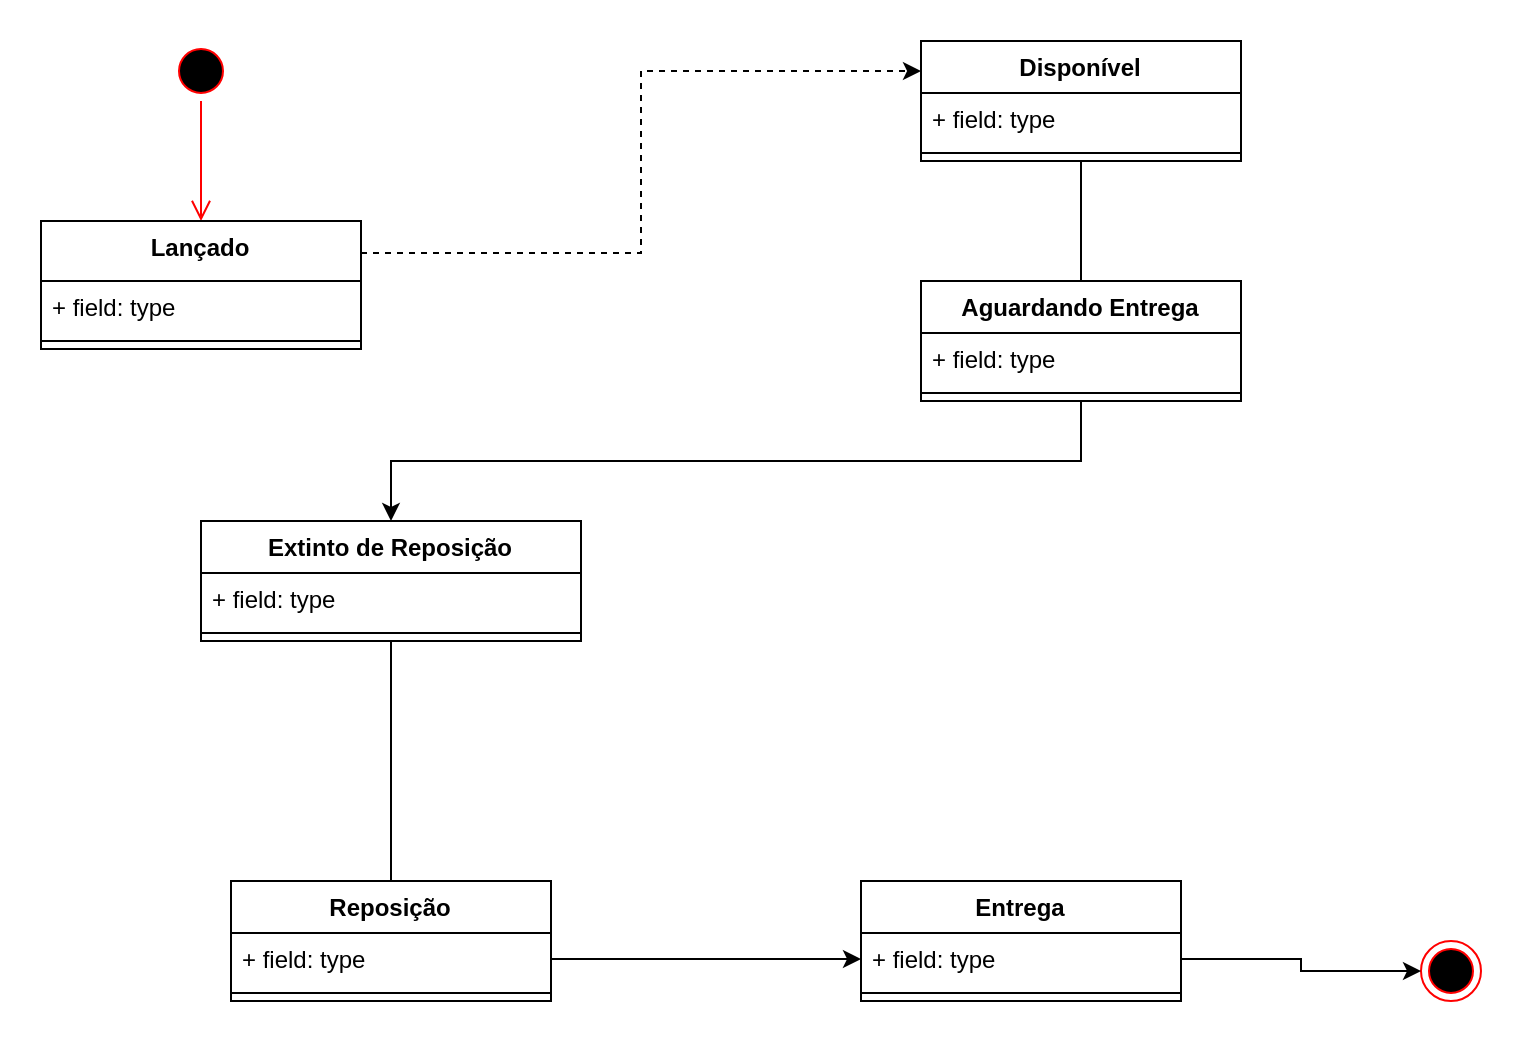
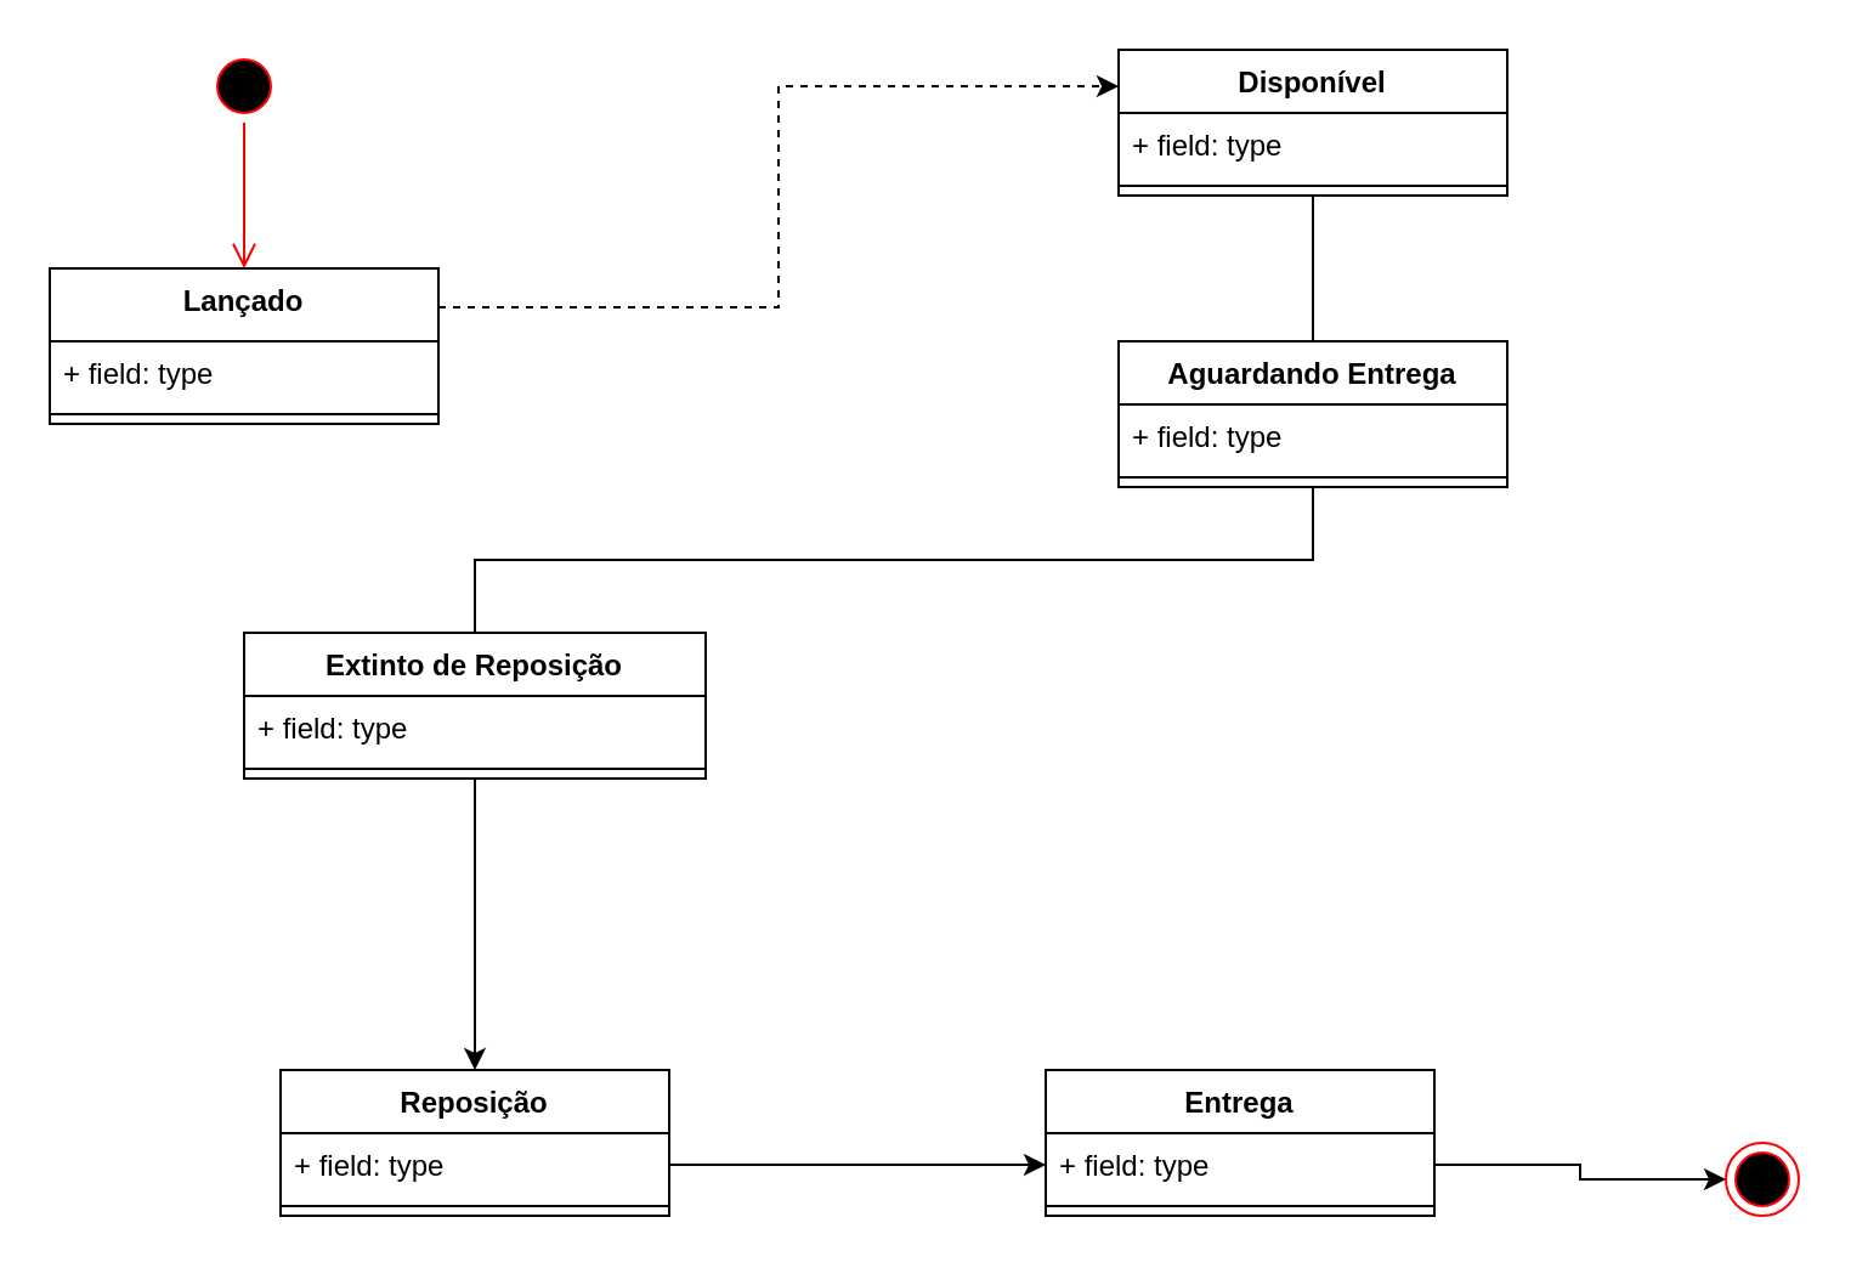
  <mxCell id="0" />
  <mxCell id="1" parent="0" />
  <mxCell id="2" value="" style="ellipse;html=1;shape=startState;fillColor=#000000;strokeColor=#ff0000;" parent="1" vertex="1"><mxGeometry x="85" y="20" width="30" height="30" as="geometry" /></mxCell>
  <mxCell id="3" value="" style="edgeStyle=orthogonalEdgeStyle;html=1;verticalAlign=bottom;endArrow=open;endSize=8;strokeColor=#ff0000;rounded=0;entryX=0.5;entryY=0;entryDx=0;entryDy=0;" parent="1" source="2" edge="1" target="10"><mxGeometry relative="1" as="geometry"><mxPoint x="280" y="60" as="targetPoint" /></mxGeometry></mxCell>
  <mxCell id="4" value="" style="ellipse;html=1;shape=endState;fillColor=#000000;strokeColor=#ff0000;" parent="1" vertex="1"><mxGeometry x="710" y="470" width="30" height="30" as="geometry" /></mxCell>
  <mxCell id="5" style="edgeStyle=orthogonalEdgeStyle;rounded=0;orthogonalLoop=1;jettySize=auto;html=1;exitX=0.5;exitY=1;exitDx=0;exitDy=0;entryX=0.5;entryY=0;entryDx=0;entryDy=0;endArrow=none;" edge="1" parent="1" source="6" target="14"><mxGeometry relative="1" as="geometry" /></mxCell>
  <mxCell id="6" value="Disponível&#10;" style="swimlane;fontStyle=1;align=center;verticalAlign=top;childLayout=stackLayout;horizontal=1;startSize=26;horizontalStack=0;resizeParent=1;resizeParentMax=0;resizeLast=0;collapsible=1;marginBottom=0;" vertex="1" parent="1"><mxGeometry x="460" y="20" width="160" height="60" as="geometry" /></mxCell>
  <mxCell id="7" value="+ field: type" style="text;strokeColor=none;fillColor=none;align=left;verticalAlign=top;spacingLeft=4;spacingRight=4;overflow=hidden;rotatable=0;points=[[0,0.5],[1,0.5]];portConstraint=eastwest;" vertex="1" parent="6"><mxGeometry y="26" width="160" height="26" as="geometry" /></mxCell>
  <mxCell id="8" value="" style="line;strokeWidth=1;fillColor=none;align=left;verticalAlign=middle;spacingTop=-1;spacingLeft=3;spacingRight=3;rotatable=0;labelPosition=right;points=[];portConstraint=eastwest;" vertex="1" parent="6"><mxGeometry y="52" width="160" height="8" as="geometry" /></mxCell>
  <mxCell id="9" style="edgeStyle=orthogonalEdgeStyle;rounded=0;orthogonalLoop=1;jettySize=auto;html=1;exitX=1;exitY=0.25;exitDx=0;exitDy=0;entryX=0;entryY=0.25;entryDx=0;entryDy=0;dashed=1;" edge="1" parent="1" source="10" target="6"><mxGeometry relative="1" as="geometry" /></mxCell>
  <mxCell id="10" value="Lançado" style="swimlane;fontStyle=1;align=center;verticalAlign=top;childLayout=stackLayout;horizontal=1;startSize=30;horizontalStack=0;resizeParent=1;resizeParentMax=0;resizeLast=0;collapsible=1;marginBottom=0;" vertex="1" parent="1"><mxGeometry x="20" y="110" width="160" height="64" as="geometry" /></mxCell>
  <mxCell id="11" value="+ field: type" style="text;strokeColor=none;fillColor=none;align=left;verticalAlign=top;spacingLeft=4;spacingRight=4;overflow=hidden;rotatable=0;points=[[0,0.5],[1,0.5]];portConstraint=eastwest;" vertex="1" parent="10"><mxGeometry y="30" width="160" height="26" as="geometry" /></mxCell>
  <mxCell id="12" value="" style="line;strokeWidth=1;fillColor=none;align=left;verticalAlign=middle;spacingTop=-1;spacingLeft=3;spacingRight=3;rotatable=0;labelPosition=right;points=[];portConstraint=eastwest;" vertex="1" parent="10"><mxGeometry y="56" width="160" height="8" as="geometry" /></mxCell>
- <mxCell id="13" style="edgeStyle=orthogonalEdgeStyle;rounded=0;orthogonalLoop=1;jettySize=auto;html=1;exitX=0.5;exitY=1;exitDx=0;exitDy=0;entryX=0.5;entryY=0;entryDx=0;entryDy=0;" edge="1" parent="1" source="14" target="21"><mxGeometry relative="1" as="geometry" /></mxCell>
+ <mxCell id="13" style="edgeStyle=orthogonalEdgeStyle;rounded=0;orthogonalLoop=1;jettySize=auto;html=1;exitX=0.5;exitY=1;exitDx=0;exitDy=0;entryX=0.5;entryY=0;entryDx=0;entryDy=0;endArrow=none;" edge="1" parent="1" source="14" target="21"><mxGeometry relative="1" as="geometry" /></mxCell>
  <mxCell id="14" value="Aguardando Entrega" style="swimlane;fontStyle=1;align=center;verticalAlign=top;childLayout=stackLayout;horizontal=1;startSize=26;horizontalStack=0;resizeParent=1;resizeParentMax=0;resizeLast=0;collapsible=1;marginBottom=0;" vertex="1" parent="1"><mxGeometry x="460" y="140" width="160" height="60" as="geometry" /></mxCell>
  <mxCell id="15" value="+ field: type" style="text;strokeColor=none;fillColor=none;align=left;verticalAlign=top;spacingLeft=4;spacingRight=4;overflow=hidden;rotatable=0;points=[[0,0.5],[1,0.5]];portConstraint=eastwest;" vertex="1" parent="14"><mxGeometry y="26" width="160" height="26" as="geometry" /></mxCell>
  <mxCell id="16" value="" style="line;strokeWidth=1;fillColor=none;align=left;verticalAlign=middle;spacingTop=-1;spacingLeft=3;spacingRight=3;rotatable=0;labelPosition=right;points=[];portConstraint=eastwest;" vertex="1" parent="14"><mxGeometry y="52" width="160" height="8" as="geometry" /></mxCell>
  <mxCell id="17" value="Reposição" style="swimlane;fontStyle=1;align=center;verticalAlign=top;childLayout=stackLayout;horizontal=1;startSize=26;horizontalStack=0;resizeParent=1;resizeParentMax=0;resizeLast=0;collapsible=1;marginBottom=0;" vertex="1" parent="1"><mxGeometry x="115" y="440" width="160" height="60" as="geometry" /></mxCell>
  <mxCell id="18" value="+ field: type" style="text;strokeColor=none;fillColor=none;align=left;verticalAlign=top;spacingLeft=4;spacingRight=4;overflow=hidden;rotatable=0;points=[[0,0.5],[1,0.5]];portConstraint=eastwest;" vertex="1" parent="17"><mxGeometry y="26" width="160" height="26" as="geometry" /></mxCell>
  <mxCell id="19" value="" style="line;strokeWidth=1;fillColor=none;align=left;verticalAlign=middle;spacingTop=-1;spacingLeft=3;spacingRight=3;rotatable=0;labelPosition=right;points=[];portConstraint=eastwest;" vertex="1" parent="17"><mxGeometry y="52" width="160" height="8" as="geometry" /></mxCell>
- <mxCell id="20" style="edgeStyle=orthogonalEdgeStyle;rounded=0;orthogonalLoop=1;jettySize=auto;html=1;exitX=0.5;exitY=1;exitDx=0;exitDy=0;entryX=0.5;entryY=0;entryDx=0;entryDy=0;endArrow=none;" edge="1" parent="1" source="21" target="17"><mxGeometry relative="1" as="geometry" /></mxCell>
+ <mxCell id="20" style="edgeStyle=orthogonalEdgeStyle;rounded=0;orthogonalLoop=1;jettySize=auto;html=1;exitX=0.5;exitY=1;exitDx=0;exitDy=0;entryX=0.5;entryY=0;entryDx=0;entryDy=0;" edge="1" parent="1" source="21" target="17"><mxGeometry relative="1" as="geometry" /></mxCell>
  <mxCell id="21" value="Extinto de Reposição" style="swimlane;fontStyle=1;align=center;verticalAlign=top;childLayout=stackLayout;horizontal=1;startSize=26;horizontalStack=0;resizeParent=1;resizeParentMax=0;resizeLast=0;collapsible=1;marginBottom=0;" vertex="1" parent="1"><mxGeometry x="100" y="260" width="190" height="60" as="geometry" /></mxCell>
  <mxCell id="22" value="+ field: type" style="text;strokeColor=none;fillColor=none;align=left;verticalAlign=top;spacingLeft=4;spacingRight=4;overflow=hidden;rotatable=0;points=[[0,0.5],[1,0.5]];portConstraint=eastwest;" vertex="1" parent="21"><mxGeometry y="26" width="190" height="26" as="geometry" /></mxCell>
  <mxCell id="23" value="" style="line;strokeWidth=1;fillColor=none;align=left;verticalAlign=middle;spacingTop=-1;spacingLeft=3;spacingRight=3;rotatable=0;labelPosition=right;points=[];portConstraint=eastwest;" vertex="1" parent="21"><mxGeometry y="52" width="190" height="8" as="geometry" /></mxCell>
  <mxCell id="24" value="Entrega" style="swimlane;fontStyle=1;align=center;verticalAlign=top;childLayout=stackLayout;horizontal=1;startSize=26;horizontalStack=0;resizeParent=1;resizeParentMax=0;resizeLast=0;collapsible=1;marginBottom=0;" vertex="1" parent="1"><mxGeometry x="430" y="440" width="160" height="60" as="geometry" /></mxCell>
  <mxCell id="25" value="+ field: type" style="text;strokeColor=none;fillColor=none;align=left;verticalAlign=top;spacingLeft=4;spacingRight=4;overflow=hidden;rotatable=0;points=[[0,0.5],[1,0.5]];portConstraint=eastwest;" vertex="1" parent="24"><mxGeometry y="26" width="160" height="26" as="geometry" /></mxCell>
  <mxCell id="26" value="" style="line;strokeWidth=1;fillColor=none;align=left;verticalAlign=middle;spacingTop=-1;spacingLeft=3;spacingRight=3;rotatable=0;labelPosition=right;points=[];portConstraint=eastwest;" vertex="1" parent="24"><mxGeometry y="52" width="160" height="8" as="geometry" /></mxCell>
  <mxCell id="27" style="edgeStyle=orthogonalEdgeStyle;rounded=0;orthogonalLoop=1;jettySize=auto;html=1;exitX=1;exitY=0.5;exitDx=0;exitDy=0;entryX=0;entryY=0.5;entryDx=0;entryDy=0;" edge="1" parent="1" source="25" target="4"><mxGeometry relative="1" as="geometry" /></mxCell>
  <mxCell id="28" style="edgeStyle=orthogonalEdgeStyle;rounded=0;orthogonalLoop=1;jettySize=auto;html=1;exitX=1;exitY=0.5;exitDx=0;exitDy=0;entryX=0;entryY=0.5;entryDx=0;entryDy=0;" edge="1" parent="1" source="18" target="25"><mxGeometry relative="1" as="geometry" /></mxCell>
